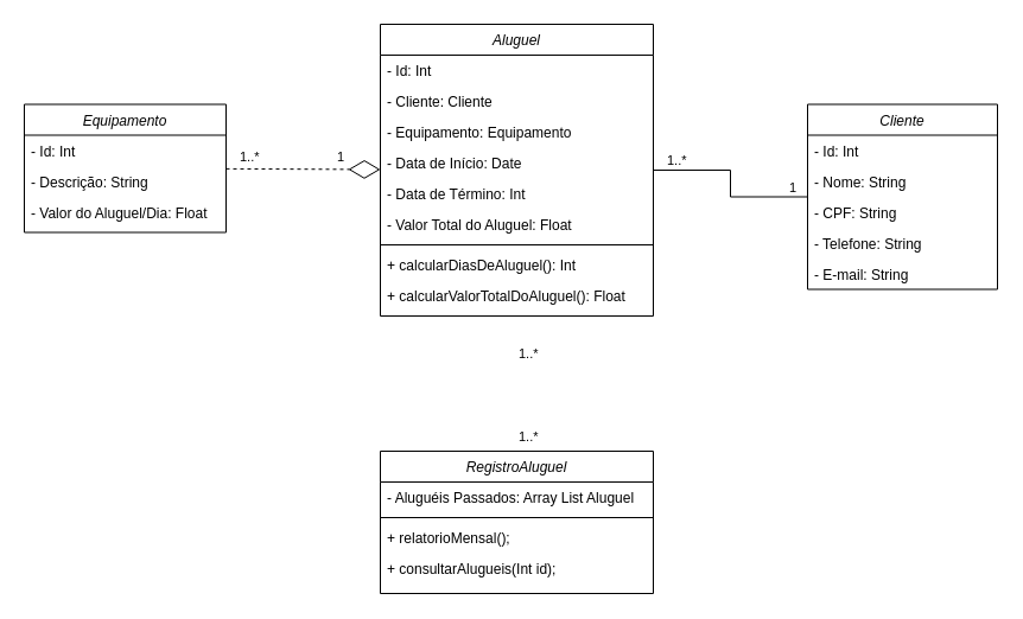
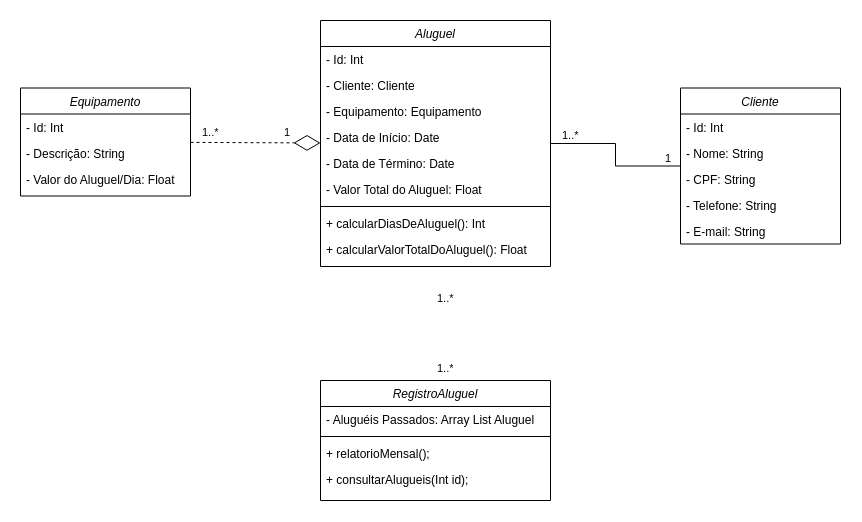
  <mxCell id="0" />
  <mxCell id="1" parent="0" />
  <mxCell id="2" value="Equipamento" style="swimlane;fontStyle=2;align=center;verticalAlign=top;childLayout=stackLayout;horizontal=1;startSize=26;horizontalStack=0;resizeParent=1;resizeLast=0;collapsible=1;marginBottom=0;rounded=0;shadow=0;strokeWidth=1;" parent="1" vertex="1"><mxGeometry x="20" y="87.5" width="170" height="108" as="geometry"><mxRectangle x="230" y="140" width="160" height="26" as="alternateBounds" /></mxGeometry></mxCell>
  <mxCell id="3" value="- Id: Int" style="text;align=left;verticalAlign=top;spacingLeft=4;spacingRight=4;overflow=hidden;rotatable=0;points=[[0,0.5],[1,0.5]];portConstraint=eastwest;" parent="2" vertex="1"><mxGeometry y="26" width="170" height="26" as="geometry" /></mxCell>
  <mxCell id="4" value="- Descrição: String" style="text;align=left;verticalAlign=top;spacingLeft=4;spacingRight=4;overflow=hidden;rotatable=0;points=[[0,0.5],[1,0.5]];portConstraint=eastwest;rounded=0;shadow=0;html=0;" parent="2" vertex="1"><mxGeometry y="52" width="170" height="26" as="geometry" /></mxCell>
  <mxCell id="5" value="- Valor do Aluguel/Dia: Float" style="text;align=left;verticalAlign=top;spacingLeft=4;spacingRight=4;overflow=hidden;rotatable=0;points=[[0,0.5],[1,0.5]];portConstraint=eastwest;rounded=0;shadow=0;html=0;" parent="2" vertex="1"><mxGeometry y="78" width="170" height="26" as="geometry" /></mxCell>
  <mxCell id="6" value="Cliente" style="swimlane;fontStyle=2;align=center;verticalAlign=top;childLayout=stackLayout;horizontal=1;startSize=26;horizontalStack=0;resizeParent=1;resizeLast=0;collapsible=1;marginBottom=0;rounded=0;shadow=0;strokeWidth=1;" parent="1" vertex="1"><mxGeometry x="680" y="87.5" width="160" height="156" as="geometry"><mxRectangle x="230" y="140" width="160" height="26" as="alternateBounds" /></mxGeometry></mxCell>
  <mxCell id="7" value="- Id: Int" style="text;align=left;verticalAlign=top;spacingLeft=4;spacingRight=4;overflow=hidden;rotatable=0;points=[[0,0.5],[1,0.5]];portConstraint=eastwest;" parent="6" vertex="1"><mxGeometry y="26" width="160" height="26" as="geometry" /></mxCell>
  <mxCell id="8" value="- Nome: String" style="text;align=left;verticalAlign=top;spacingLeft=4;spacingRight=4;overflow=hidden;rotatable=0;points=[[0,0.5],[1,0.5]];portConstraint=eastwest;rounded=0;shadow=0;html=0;" parent="6" vertex="1"><mxGeometry y="52" width="160" height="26" as="geometry" /></mxCell>
  <mxCell id="9" value="- CPF: String" style="text;align=left;verticalAlign=top;spacingLeft=4;spacingRight=4;overflow=hidden;rotatable=0;points=[[0,0.5],[1,0.5]];portConstraint=eastwest;rounded=0;shadow=0;html=0;" vertex="1" parent="6"><mxGeometry y="78" width="160" height="26" as="geometry" /></mxCell>
  <mxCell id="10" value="- Telefone: String" style="text;align=left;verticalAlign=top;spacingLeft=4;spacingRight=4;overflow=hidden;rotatable=0;points=[[0,0.5],[1,0.5]];portConstraint=eastwest;rounded=0;shadow=0;html=0;" vertex="1" parent="6"><mxGeometry y="104" width="160" height="26" as="geometry" /></mxCell>
  <mxCell id="11" value="- E-mail: String" style="text;align=left;verticalAlign=top;spacingLeft=4;spacingRight=4;overflow=hidden;rotatable=0;points=[[0,0.5],[1,0.5]];portConstraint=eastwest;rounded=0;shadow=0;html=0;" vertex="1" parent="6"><mxGeometry y="130" width="160" height="26" as="geometry" /></mxCell>
  <mxCell id="12" value="Aluguel" style="swimlane;fontStyle=2;align=center;verticalAlign=top;childLayout=stackLayout;horizontal=1;startSize=26;horizontalStack=0;resizeParent=1;resizeLast=0;collapsible=1;marginBottom=0;rounded=0;shadow=0;strokeWidth=1;" parent="1" vertex="1"><mxGeometry x="320" y="20" width="230" height="246" as="geometry"><mxRectangle x="230" y="140" width="160" height="26" as="alternateBounds" /></mxGeometry></mxCell>
  <mxCell id="13" value="- Id: Int" style="text;align=left;verticalAlign=top;spacingLeft=4;spacingRight=4;overflow=hidden;rotatable=0;points=[[0,0.5],[1,0.5]];portConstraint=eastwest;" vertex="1" parent="12"><mxGeometry y="26" width="230" height="26" as="geometry" /></mxCell>
  <mxCell id="14" value="- Cliente: Cliente" style="text;align=left;verticalAlign=top;spacingLeft=4;spacingRight=4;overflow=hidden;rotatable=0;points=[[0,0.5],[1,0.5]];portConstraint=eastwest;" parent="12" vertex="1"><mxGeometry y="52" width="230" height="26" as="geometry" /></mxCell>
  <mxCell id="15" value="- Equipamento: Equipamento" style="text;align=left;verticalAlign=top;spacingLeft=4;spacingRight=4;overflow=hidden;rotatable=0;points=[[0,0.5],[1,0.5]];portConstraint=eastwest;" parent="12" vertex="1"><mxGeometry y="78" width="230" height="26" as="geometry" /></mxCell>
  <mxCell id="16" value="- Data de Início: Date" style="text;align=left;verticalAlign=top;spacingLeft=4;spacingRight=4;overflow=hidden;rotatable=0;points=[[0,0.5],[1,0.5]];portConstraint=eastwest;rounded=0;shadow=0;html=0;" parent="12" vertex="1"><mxGeometry y="104" width="230" height="26" as="geometry" /></mxCell>
- <mxCell id="17" value="- Data de Término: Int" style="text;align=left;verticalAlign=top;spacingLeft=4;spacingRight=4;overflow=hidden;rotatable=0;points=[[0,0.5],[1,0.5]];portConstraint=eastwest;" parent="12" vertex="1"><mxGeometry y="130" width="230" height="26" as="geometry" /></mxCell>
+ <mxCell id="17" value="- Data de Término: Date" style="text;align=left;verticalAlign=top;spacingLeft=4;spacingRight=4;overflow=hidden;rotatable=0;points=[[0,0.5],[1,0.5]];portConstraint=eastwest;" parent="12" vertex="1"><mxGeometry y="130" width="230" height="26" as="geometry" /></mxCell>
  <mxCell id="18" value="- Valor Total do Aluguel: Float" style="text;align=left;verticalAlign=top;spacingLeft=4;spacingRight=4;overflow=hidden;rotatable=0;points=[[0,0.5],[1,0.5]];portConstraint=eastwest;rounded=0;shadow=0;html=0;" parent="12" vertex="1"><mxGeometry y="156" width="230" height="26" as="geometry" /></mxCell>
  <mxCell id="19" value="" style="line;html=1;strokeWidth=1;align=left;verticalAlign=middle;spacingTop=-1;spacingLeft=3;spacingRight=3;rotatable=0;labelPosition=right;points=[];portConstraint=eastwest;" parent="12" vertex="1"><mxGeometry y="182" width="230" height="8" as="geometry" /></mxCell>
  <mxCell id="20" value="+ calcularDiasDeAluguel(): Int" style="text;align=left;verticalAlign=top;spacingLeft=4;spacingRight=4;overflow=hidden;rotatable=0;points=[[0,0.5],[1,0.5]];portConstraint=eastwest;rounded=0;shadow=0;html=0;" parent="12" vertex="1"><mxGeometry y="190" width="230" height="26" as="geometry" /></mxCell>
  <mxCell id="21" value="+ calcularValorTotalDoAluguel(): Float" style="text;align=left;verticalAlign=top;spacingLeft=4;spacingRight=4;overflow=hidden;rotatable=0;points=[[0,0.5],[1,0.5]];portConstraint=eastwest;rounded=0;shadow=0;html=0;" parent="12" vertex="1"><mxGeometry y="216" width="230" height="30" as="geometry" /></mxCell>
  <mxCell id="22" value="" style="endArrow=none;html=1;edgeStyle=orthogonalEdgeStyle;rounded=0;" parent="1" source="12" target="6" edge="1"><mxGeometry relative="1" as="geometry"><mxPoint x="510" y="30" as="sourcePoint" /><mxPoint x="670" y="30" as="targetPoint" /></mxGeometry></mxCell>
  <mxCell id="23" value="1..*" style="edgeLabel;resizable=0;html=1;align=left;verticalAlign=bottom;" parent="22" connectable="0" vertex="1"><mxGeometry x="-1" relative="1" as="geometry"><mxPoint x="10" as="offset" /></mxGeometry></mxCell>
  <mxCell id="24" value="1" style="edgeLabel;resizable=0;html=1;align=right;verticalAlign=bottom;" parent="22" connectable="0" vertex="1"><mxGeometry x="1" relative="1" as="geometry"><mxPoint x="-10" as="offset" /></mxGeometry></mxCell>
  <mxCell id="25" value="RegistroAluguel" style="swimlane;fontStyle=2;align=center;verticalAlign=top;childLayout=stackLayout;horizontal=1;startSize=26;horizontalStack=0;resizeParent=1;resizeLast=0;collapsible=1;marginBottom=0;rounded=0;shadow=0;strokeWidth=1;" parent="1" vertex="1"><mxGeometry x="320" y="380" width="230" height="120" as="geometry"><mxRectangle x="230" y="140" width="160" height="26" as="alternateBounds" /></mxGeometry></mxCell>
  <mxCell id="26" value="- Aluguéis Passados: Array List Aluguel" style="text;align=left;verticalAlign=top;spacingLeft=4;spacingRight=4;overflow=hidden;rotatable=0;points=[[0,0.5],[1,0.5]];portConstraint=eastwest;" parent="25" vertex="1"><mxGeometry y="26" width="230" height="26" as="geometry" /></mxCell>
  <mxCell id="27" value="" style="line;html=1;strokeWidth=1;align=left;verticalAlign=middle;spacingTop=-1;spacingLeft=3;spacingRight=3;rotatable=0;labelPosition=right;points=[];portConstraint=eastwest;" vertex="1" parent="25"><mxGeometry y="52" width="230" height="8" as="geometry" /></mxCell>
  <mxCell id="28" value="+ relatorioMensal();" style="text;align=left;verticalAlign=top;spacingLeft=4;spacingRight=4;overflow=hidden;rotatable=0;points=[[0,0.5],[1,0.5]];portConstraint=eastwest;" vertex="1" parent="25"><mxGeometry y="60" width="230" height="26" as="geometry" /></mxCell>
  <mxCell id="29" value="+ consultarAlugueis(Int id);" style="text;align=left;verticalAlign=top;spacingLeft=4;spacingRight=4;overflow=hidden;rotatable=0;points=[[0,0.5],[1,0.5]];portConstraint=eastwest;" vertex="1" parent="25"><mxGeometry y="86" width="230" height="34" as="geometry" /></mxCell>
  <mxCell id="30" value="" style="endArrow=diamondThin;endFill=0;endSize=24;html=1;rounded=0;dashed=1;" edge="1" parent="1" source="2" target="12"><mxGeometry width="160" relative="1" as="geometry"><mxPoint x="180" y="288" as="sourcePoint" /><mxPoint x="340" y="288" as="targetPoint" /></mxGeometry></mxCell>
  <mxCell id="31" value="1..*" style="edgeLabel;resizable=0;html=1;align=left;verticalAlign=bottom;" connectable="0" vertex="1" parent="1"><mxGeometry x="200" y="140" as="geometry" /></mxCell>
  <mxCell id="32" value="1" style="edgeLabel;resizable=0;html=1;align=right;verticalAlign=bottom;" connectable="0" vertex="1" parent="1"><mxGeometry x="290" y="140" as="geometry" /></mxCell>
  <mxCell id="33" value="1..*" style="edgeLabel;resizable=0;html=1;align=left;verticalAlign=bottom;" connectable="0" vertex="1" parent="1"><mxGeometry x="200" y="150" as="geometry"><mxPoint x="235" y="156" as="offset" /></mxGeometry></mxCell>
  <mxCell id="34" value="1..*" style="edgeLabel;resizable=0;html=1;align=left;verticalAlign=bottom;" connectable="0" vertex="1" parent="1"><mxGeometry x="200" y="220" as="geometry"><mxPoint x="235" y="156" as="offset" /></mxGeometry></mxCell>
